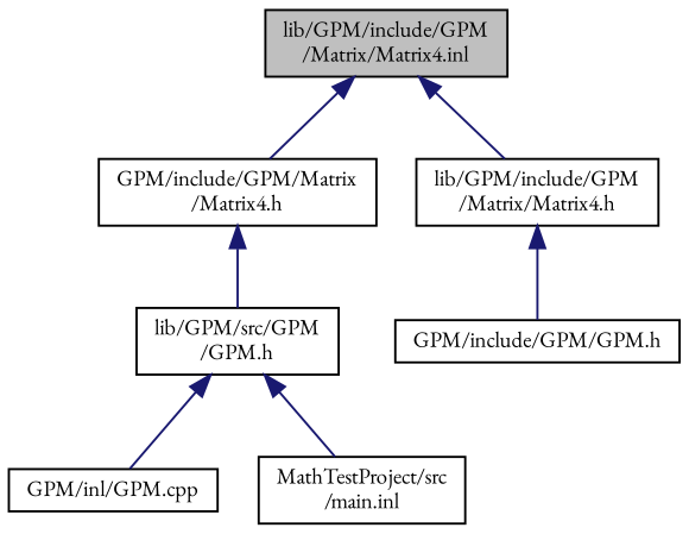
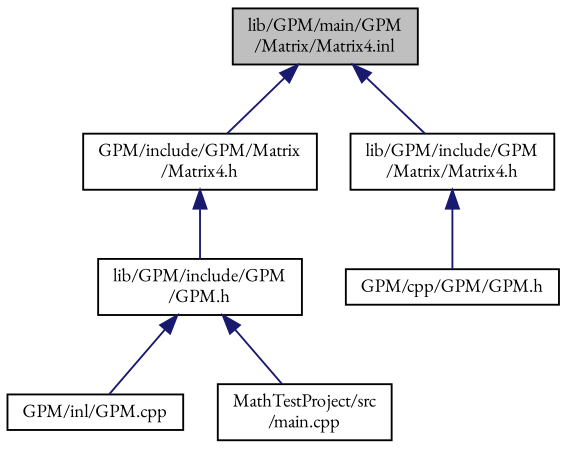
  digraph {
    fontname="EB Garamond"
    node [color=black fillcolor=white fontname="EB Garamond" fontsize=10 shape=record style=filled]
    edge [color=midnightblue dir=back fontname="EB Garamond" fontsize=10 labelfontname=Helvetica labelfontsize=10 style=solid]
-   n1 [fillcolor=grey75 fontcolor=black height=0.2 label="lib/GPM/include/GPM\l/Matrix/Matrix4.inl" width=0.4]
+   n1 [fillcolor=grey75 fontcolor=black height=0.2 label="lib/GPM/main/GPM\l/Matrix/Matrix4.inl" width=0.4]
    n2 [height=0.2 label="GPM/include/GPM/Matrix\l/Matrix4.h" width=0.4]
    n3 [height=0.2 label="lib/GPM/include/GPM\l/Matrix/Matrix4.h" width=0.4]
-   n4 [height=0.2 label="lib/GPM/src/GPM\l/GPM.h" width=0.4]
-   n5 [height=0.2 label="GPM/include/GPM/GPM.h" width=0.4]
+   n4 [height=0.2 label="lib/GPM/include/GPM\l/GPM.h" width=0.4]
+   n5 [height=0.2 label="GPM/cpp/GPM/GPM.h" width=0.4]
    n6 [height=0.2 label="GPM/inl/GPM.cpp" width=0.4]
-   n7 [height=0.2 label="MathTestProject/src\l/main.inl" width=0.4]
+   n7 [height=0.2 label="MathTestProject/src\l/main.cpp" width=0.4]
    n1 -> n2
    n1 -> n3
    n2 -> n4
    n3 -> n5
    n4 -> n6
    n4 -> n7
  }
